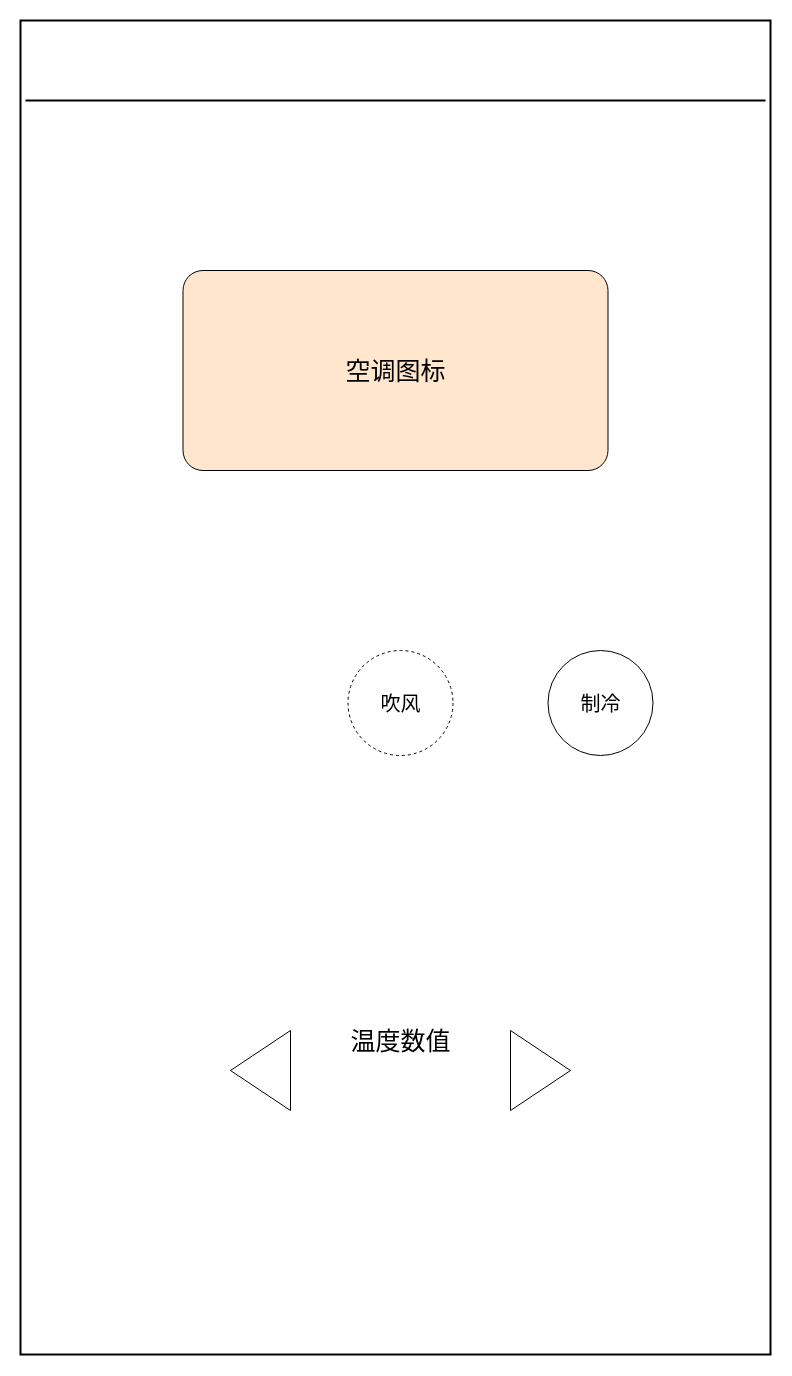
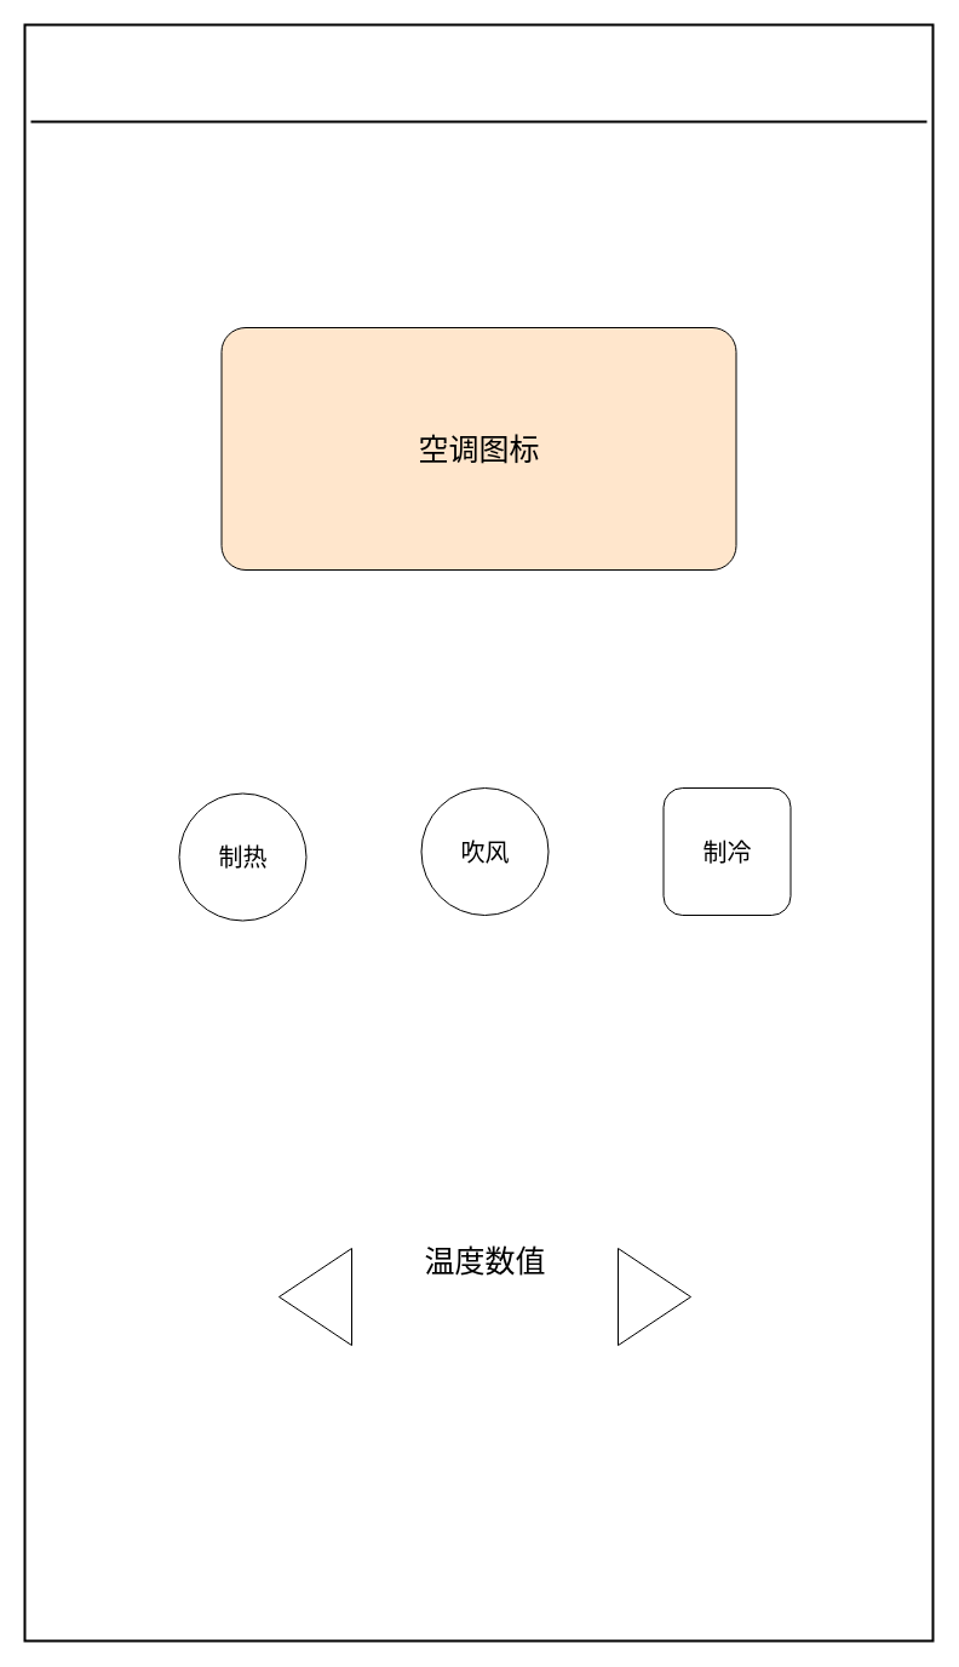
  <mxCell id="0" />
  <mxCell id="1" parent="0" />
  <mxCell id="2" value="" style="rounded=1;whiteSpace=wrap;html=1;fontSize=20;arcSize=0;strokeWidth=2;" parent="1" vertex="1"><mxGeometry x="20" y="20" width="750" height="1334" as="geometry" /></mxCell>
  <mxCell id="3" value="" style="line;strokeWidth=2;html=1;" parent="1" vertex="1"><mxGeometry x="25" y="90" width="740" height="20" as="geometry" /></mxCell>
  <mxCell id="4" value="&lt;font style=&quot;font-size: 25px&quot;&gt;空调图标&lt;/font&gt;" style="rounded=1;whiteSpace=wrap;html=1;fontSize=20;arcSize=10;fillColor=#ffe6cc;" parent="1" vertex="1"><mxGeometry x="182.5" y="270" width="425" height="200" as="geometry" /></mxCell>
- <mxCell id="6" value="&lt;font face=&quot;ubuntu, source sans pro, sans-serif&quot;&gt;&lt;span style=&quot;font-size: 20px ; word-spacing: 0.8px ; background-color: rgb(255 , 255 , 255)&quot;&gt;吹风&lt;/span&gt;&lt;/font&gt;" style="ellipse;whiteSpace=wrap;html=1;aspect=fixed;dashed=1;" parent="1" vertex="1"><mxGeometry x="347.5" y="650" width="105" height="105" as="geometry" /></mxCell>
- <mxCell id="7" value="&lt;font face=&quot;ubuntu, source sans pro, sans-serif&quot;&gt;&lt;span style=&quot;font-size: 20px ; word-spacing: 0.8px ; background-color: rgb(255 , 255 , 255)&quot;&gt;制冷&lt;/span&gt;&lt;/font&gt;" style="ellipse;whiteSpace=wrap;html=1;aspect=fixed;" parent="1" vertex="1"><mxGeometry x="547.5" y="650" width="105" height="105" as="geometry" /></mxCell>
+ <mxCell id="5" value="&lt;span style=&quot;font-family: &amp;#34;ubuntu&amp;#34; , &amp;#34;source sans pro&amp;#34; , sans-serif ; word-spacing: 0.8px ; background-color: rgb(255 , 255 , 255)&quot;&gt;&lt;font style=&quot;font-size: 20px&quot;&gt;制热&lt;/font&gt;&lt;/span&gt;" style="ellipse;whiteSpace=wrap;html=1;aspect=fixed;" parent="1" vertex="1"><mxGeometry x="147.5" y="654.5" width="105" height="105" as="geometry" /></mxCell>
+ <mxCell id="6" value="&lt;font face=&quot;ubuntu, source sans pro, sans-serif&quot;&gt;&lt;span style=&quot;font-size: 20px ; word-spacing: 0.8px ; background-color: rgb(255 , 255 , 255)&quot;&gt;吹风&lt;/span&gt;&lt;/font&gt;" style="ellipse;whiteSpace=wrap;html=1;aspect=fixed;" parent="1" vertex="1"><mxGeometry x="347.5" y="650" width="105" height="105" as="geometry" /></mxCell>
+ <mxCell id="7" value="&lt;font face=&quot;ubuntu, source sans pro, sans-serif&quot;&gt;&lt;span style=&quot;font-size: 20px ; word-spacing: 0.8px ; background-color: rgb(255 , 255 , 255)&quot;&gt;制冷&lt;/span&gt;&lt;/font&gt;" style="whiteSpace=wrap;html=1;aspect=fixed;rounded=1;" parent="1" vertex="1"><mxGeometry x="547.5" y="650" width="105" height="105" as="geometry" /></mxCell>
  <mxCell id="8" value="" style="triangle;whiteSpace=wrap;html=1;direction=west;" parent="1" vertex="1"><mxGeometry x="230" y="1030" width="60" height="80" as="geometry" /></mxCell>
  <mxCell id="9" value="" style="triangle;whiteSpace=wrap;html=1;" parent="1" vertex="1"><mxGeometry x="510" y="1030" width="60" height="80" as="geometry" /></mxCell>
  <mxCell id="10" value="&lt;font style=&quot;font-size: 25px&quot;&gt;温度数值&lt;/font&gt;" style="text;html=1;align=center;verticalAlign=middle;resizable=0;points=[];autosize=1;strokeColor=none;" parent="1" vertex="1"><mxGeometry x="340" y="1030" width="120" height="20" as="geometry" /></mxCell>
